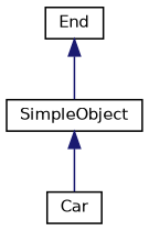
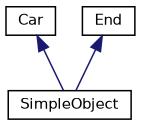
  digraph {
    rankdir=TB
    node [color=black fillcolor=white fontname=Helvetica fontsize=10 shape=record style=filled]
    edge [color=midnightblue dir=back fontname=Helvetica fontsize=10 labelfontname=Helvetica labelfontsize=10 style=solid]
    n1 [height=0.2 label=SimpleObject width=0.4]
    n2 [height=0.2 label=Car width=0.4]
    n3 [height=0.2 label=End width=0.4]
-   n1 -> n2
+   n2 -> n1
    n3 -> n1
  }
